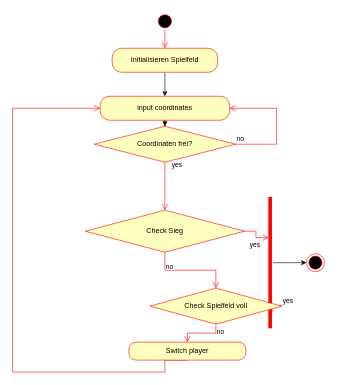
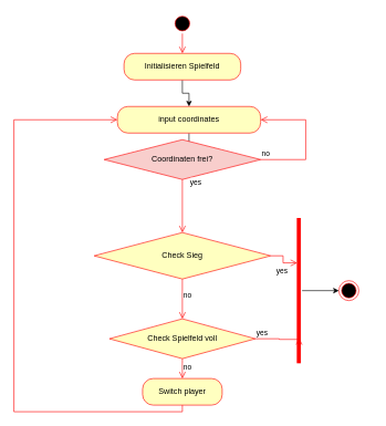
  <mxCell id="0" />
  <mxCell id="1" parent="0" />
  <mxCell id="2" value="" style="ellipse;html=1;shape=startState;fillColor=#000000;strokeColor=#ff0000;" vertex="1" parent="1"><mxGeometry x="259" y="20" width="30" height="30" as="geometry" /></mxCell>
  <mxCell id="3" value="" style="edgeStyle=orthogonalEdgeStyle;html=1;verticalAlign=bottom;endArrow=open;endSize=8;strokeColor=#ff0000;rounded=0;entryX=0.5;entryY=0;entryDx=0;entryDy=0;" edge="1" source="2" parent="1" target="5"><mxGeometry relative="1" as="geometry"><mxPoint x="274" y="20" as="targetPoint" /></mxGeometry></mxCell>
  <mxCell id="4" value="" style="edgeStyle=orthogonalEdgeStyle;rounded=0;orthogonalLoop=1;jettySize=auto;html=1;" edge="1" parent="1" source="5" target="7"><mxGeometry relative="1" as="geometry" /></mxCell>
  <mxCell id="5" value="Initialisieren Spielfeld" style="rounded=1;whiteSpace=wrap;html=1;arcSize=40;fontColor=#000000;fillColor=#ffffc0;strokeColor=#ff0000;" vertex="1" parent="1"><mxGeometry x="186" y="80" width="176" height="40" as="geometry" /></mxCell>
  <mxCell id="6" value="" style="edgeStyle=orthogonalEdgeStyle;rounded=0;orthogonalLoop=1;jettySize=auto;html=1;" edge="1" parent="1" source="7" target="8"><mxGeometry relative="1" as="geometry" /></mxCell>
- <mxCell id="7" value="input coordinates" style="rounded=1;whiteSpace=wrap;html=1;arcSize=40;fontColor=#000000;fillColor=#ffffc0;strokeColor=#ff0000;" vertex="1" parent="1"><mxGeometry x="166" y="160" width="216" height="40" as="geometry" /></mxCell>
- <mxCell id="8" value="Coordinaten frei?" style="rhombus;whiteSpace=wrap;html=1;fontColor=#000000;fillColor=#ffffc0;strokeColor=#ff0000;" vertex="1" parent="1"><mxGeometry x="156" y="210" width="236" height="60" as="geometry" /></mxCell>
+ <mxCell id="7" value="input coordinates" style="rounded=1;whiteSpace=wrap;html=1;arcSize=40;fontColor=#000000;fillColor=#ffffc0;strokeColor=#ff0000;" vertex="1" parent="1"><mxGeometry x="176" y="160" width="216" height="40" as="geometry" /></mxCell>
+ <mxCell id="8" value="Coordinaten frei?" style="rhombus;whiteSpace=wrap;html=1;fontColor=#000000;fillColor=#f8cecc;strokeColor=#ff0000;" vertex="1" parent="1"><mxGeometry x="156" y="210" width="236" height="60" as="geometry" /></mxCell>
  <mxCell id="9" value="no" style="edgeStyle=orthogonalEdgeStyle;html=1;align=left;verticalAlign=bottom;endArrow=open;endSize=8;strokeColor=#ff0000;rounded=0;entryX=1;entryY=0.5;entryDx=0;entryDy=0;exitX=1;exitY=0.5;exitDx=0;exitDy=0;" edge="1" source="8" parent="1" target="7"><mxGeometry x="-1" relative="1" as="geometry"><mxPoint x="420" y="270" as="targetPoint" /><Array as="points"><mxPoint x="460" y="240" /><mxPoint x="460" y="180" /></Array></mxGeometry></mxCell>
  <mxCell id="10" value="" style="ellipse;html=1;shape=endState;fillColor=#000000;strokeColor=#ff0000;" vertex="1" parent="1"><mxGeometry x="510" y="422.5" width="30" height="30" as="geometry" /></mxCell>
  <mxCell id="11" value="no" style="edgeStyle=orthogonalEdgeStyle;html=1;align=left;verticalAlign=top;endArrow=open;endSize=8;strokeColor=#ff0000;rounded=0;entryX=0.5;entryY=0;entryDx=0;entryDy=0;" edge="1" source="18" parent="1" target="21"><mxGeometry x="-1" relative="1" as="geometry"><mxPoint x="274" y="600" as="targetPoint" /></mxGeometry></mxCell>
  <mxCell id="12" value="yes" style="edgeStyle=orthogonalEdgeStyle;html=1;align=left;verticalAlign=top;endArrow=open;endSize=8;strokeColor=#ff0000;rounded=0;exitX=1;exitY=0.5;exitDx=0;exitDy=0;entryX=0.691;entryY=0.27;entryDx=0;entryDy=0;entryPerimeter=0;" edge="1" parent="1" source="20" target="16"><mxGeometry x="-0.717" y="-10" relative="1" as="geometry"><mxPoint x="610" y="480" as="targetPoint" /><mxPoint x="484" y="485" as="sourcePoint" /><mxPoint as="offset" /></mxGeometry></mxCell>
  <mxCell id="13" value="" style="edgeStyle=orthogonalEdgeStyle;html=1;verticalAlign=bottom;endArrow=open;endSize=8;strokeColor=#ff0000;rounded=0;exitX=0.5;exitY=1;exitDx=0;exitDy=0;" edge="1" source="21" parent="1" target="7"><mxGeometry relative="1" as="geometry"><mxPoint x="20" y="180" as="targetPoint" /><Array as="points"><mxPoint x="274" y="620" /><mxPoint x="20" y="620" /><mxPoint x="20" y="180" /></Array></mxGeometry></mxCell>
  <mxCell id="14" value="yes" style="edgeStyle=orthogonalEdgeStyle;html=1;align=left;verticalAlign=bottom;endArrow=open;endSize=8;strokeColor=#ff0000;rounded=0;exitX=1;exitY=0.5;exitDx=0;exitDy=0;entryX=0.174;entryY=0.564;entryDx=0;entryDy=0;entryPerimeter=0;" edge="1" source="18" parent="1" target="16"><mxGeometry x="-1" relative="1" as="geometry"><mxPoint x="430" y="510" as="targetPoint" /><mxPoint x="454" y="640" as="sourcePoint" /><Array as="points"><mxPoint x="420" y="510" /><mxPoint x="420" y="511" /><mxPoint x="450" y="511" /></Array></mxGeometry></mxCell>
  <mxCell id="15" value="" style="edgeStyle=orthogonalEdgeStyle;rounded=0;orthogonalLoop=1;jettySize=auto;html=1;entryX=0;entryY=0.5;entryDx=0;entryDy=0;" edge="1" parent="1" source="16" target="10"><mxGeometry relative="1" as="geometry"><mxPoint x="710" y="555" as="targetPoint" /></mxGeometry></mxCell>
  <mxCell id="16" value="" style="shape=line;html=1;strokeWidth=6;strokeColor=#ff0000;rotation=-90;" vertex="1" parent="1"><mxGeometry x="340" y="432.5" width="219" height="10" as="geometry" /></mxCell>
  <mxCell id="17" value="" style="edgeStyle=orthogonalEdgeStyle;html=1;align=left;verticalAlign=top;endArrow=open;endSize=8;strokeColor=#ff0000;rounded=0;" edge="1" parent="1" source="20" target="18"><mxGeometry x="-1" relative="1" as="geometry"><mxPoint x="274" y="600" as="targetPoint" /><mxPoint x="274" y="530" as="sourcePoint" /></mxGeometry></mxCell>
- <mxCell id="18" value="Check Spielfeld voll" style="rhombus;whiteSpace=wrap;html=1;fontColor=#000000;fillColor=#ffffc0;strokeColor=#ff0000;" vertex="1" parent="1"><mxGeometry x="249" y="480" width="220" height="60" as="geometry" /></mxCell>
+ <mxCell id="18" value="Check Spielfeld voll" style="rhombus;whiteSpace=wrap;html=1;fontColor=#000000;fillColor=#ffffc0;strokeColor=#ff0000;" vertex="1" parent="1"><mxGeometry x="164" y="480" width="220" height="60" as="geometry" /></mxCell>
  <mxCell id="19" value="" style="edgeStyle=orthogonalEdgeStyle;html=1;align=left;verticalAlign=top;endArrow=open;endSize=8;strokeColor=#ff0000;rounded=0;" edge="1" parent="1" source="8" target="20"><mxGeometry x="-1" relative="1" as="geometry"><mxPoint x="274" y="430" as="targetPoint" /><mxPoint x="274" y="350" as="sourcePoint" /></mxGeometry></mxCell>
  <mxCell id="20" value="Check Sieg" style="rhombus;whiteSpace=wrap;html=1;fontColor=#000000;fillColor=#ffffc0;strokeColor=#ff0000;" vertex="1" parent="1"><mxGeometry x="141" y="350" width="266" height="70" as="geometry" /></mxCell>
- <mxCell id="21" value="Switch player" style="rounded=1;whiteSpace=wrap;html=1;arcSize=40;fontColor=#000000;fillColor=#ffffc0;strokeColor=#ff0000;" vertex="1" parent="1"><mxGeometry x="214" y="570" width="195" height="30" as="geometry" /></mxCell>
+ <mxCell id="21" value="Switch player" style="rounded=1;whiteSpace=wrap;html=1;arcSize=40;fontColor=#000000;fillColor=#ffffc0;strokeColor=#ff0000;" vertex="1" parent="1"><mxGeometry x="214" y="570" width="120" height="40" as="geometry" /></mxCell>
  <mxCell id="22" value="&lt;span style=&quot;color: rgb(0, 0, 0); font-family: Helvetica; font-size: 11px; font-style: normal; font-variant-ligatures: normal; font-variant-caps: normal; font-weight: 400; letter-spacing: normal; orphans: 2; text-align: left; text-indent: 0px; text-transform: none; widows: 2; word-spacing: 0px; -webkit-text-stroke-width: 0px; white-space: nowrap; background-color: rgb(255, 255, 255); text-decoration-thickness: initial; text-decoration-style: initial; text-decoration-color: initial; display: inline !important; float: none;&quot;&gt;no&lt;/span&gt;" style="text;whiteSpace=wrap;html=1;" vertex="1" parent="1"><mxGeometry x="274" y="430" width="50" height="40" as="geometry" /></mxCell>
  <mxCell id="23" value="&lt;span style=&quot;color: rgb(0, 0, 0); font-family: Helvetica; font-size: 11px; font-style: normal; font-variant-ligatures: normal; font-variant-caps: normal; font-weight: 400; letter-spacing: normal; orphans: 2; text-align: left; text-indent: 0px; text-transform: none; widows: 2; word-spacing: 0px; -webkit-text-stroke-width: 0px; white-space: nowrap; background-color: rgb(255, 255, 255); text-decoration-thickness: initial; text-decoration-style: initial; text-decoration-color: initial; display: inline !important; float: none;&quot;&gt;yes&lt;/span&gt;" style="text;whiteSpace=wrap;html=1;" vertex="1" parent="1"><mxGeometry x="284" y="260" width="50" height="40" as="geometry" /></mxCell>
